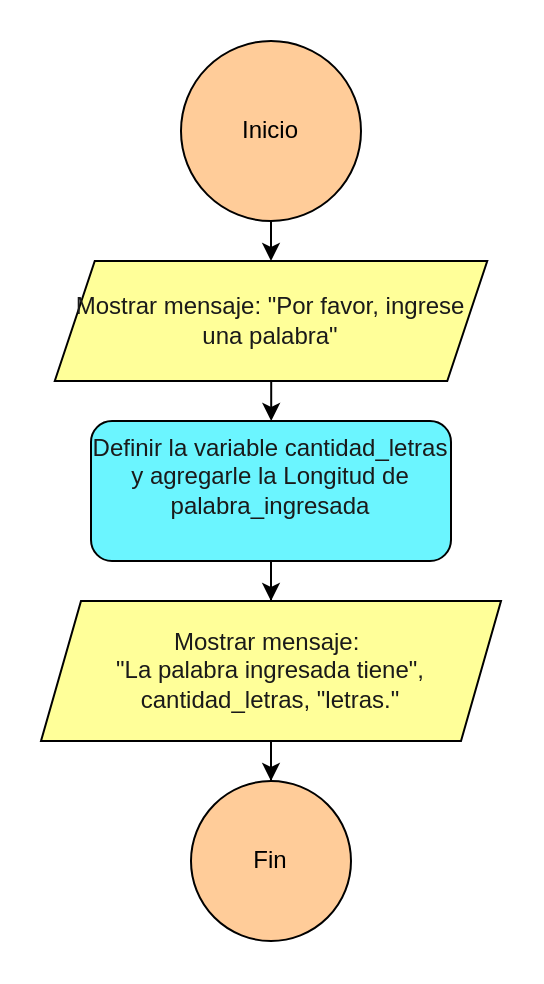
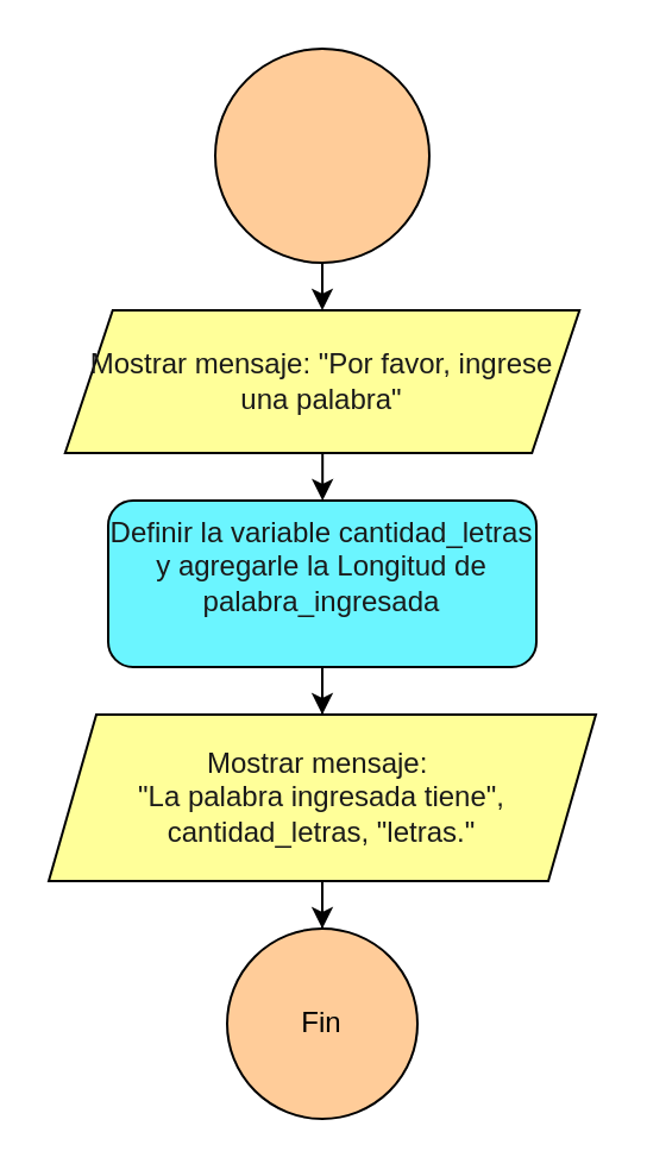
  <mxCell id="0" />
  <mxCell id="1" parent="0" />
  <mxCell id="2" value="" style="edgeStyle=orthogonalEdgeStyle;rounded=0;orthogonalLoop=1;jettySize=auto;html=1;" edge="1" parent="1" source="3" target="6"><mxGeometry relative="1" as="geometry" /></mxCell>
  <mxCell id="3" value="" style="ellipse;whiteSpace=wrap;html=1;fillColor=#FFCC99;" vertex="1" parent="1"><mxGeometry x="90" y="20" width="90" height="90" as="geometry" /></mxCell>
- <mxCell id="4" value="Inicio" style="text;strokeColor=none;align=center;fillColor=none;html=1;verticalAlign=middle;whiteSpace=wrap;rounded=0;" vertex="1" parent="1"><mxGeometry x="105" y="50" width="60" height="30" as="geometry" /></mxCell>
  <mxCell id="5" value="" style="edgeStyle=orthogonalEdgeStyle;rounded=0;orthogonalLoop=1;jettySize=auto;html=1;" edge="1" parent="1" source="6" target="8"><mxGeometry relative="1" as="geometry" /></mxCell>
  <mxCell id="6" value="&lt;br&gt;&lt;span style=&quot;color: rgb(26, 26, 26);&quot;&gt;Mostrar mensaje: &quot;Por favor, ingrese una palabra&quot;&lt;/span&gt;&lt;div&gt;&lt;br/&gt;&lt;/div&gt;" style="shape=parallelogram;perimeter=parallelogramPerimeter;whiteSpace=wrap;html=1;fixedSize=1;align=center;fillColor=#FFFF99;" vertex="1" parent="1"><mxGeometry x="26.88" y="130" width="216.25" height="60" as="geometry" /></mxCell>
  <mxCell id="7" value="" style="edgeStyle=orthogonalEdgeStyle;rounded=0;orthogonalLoop=1;jettySize=auto;html=1;entryX=0.5;entryY=0;entryDx=0;entryDy=0;" edge="1" parent="1" source="8" target="10"><mxGeometry relative="1" as="geometry"><mxPoint x="130" y="400" as="targetPoint" /></mxGeometry></mxCell>
  <mxCell id="8" value="&#10;&lt;span style=&quot;color: rgb(26, 26, 26);&quot;&gt;Definir la variable cantidad_letras y agregarle la Longitud de palabra_ingresada&lt;/span&gt;&#10;&#10;" style="rounded=1;whiteSpace=wrap;html=1;fillColor=#6BF5FF;" vertex="1" parent="1"><mxGeometry x="45" y="210" width="180" height="70" as="geometry" /></mxCell>
  <mxCell id="9" value="" style="edgeStyle=orthogonalEdgeStyle;rounded=0;orthogonalLoop=1;jettySize=auto;html=1;" edge="1" parent="1" source="10" target="11"><mxGeometry relative="1" as="geometry" /></mxCell>
  <mxCell id="10" value="&lt;br&gt;&lt;span style=&quot;color: rgb(26, 26, 26);&quot;&gt;Mostrar mensaje:&amp;nbsp;&lt;/span&gt;&lt;div&gt;&lt;span style=&quot;color: rgb(26, 26, 26);&quot;&gt;&quot;La palabra ingresada tiene&quot;, cantidad_letras, &quot;letras.&quot;&lt;/span&gt;&lt;br&gt;&lt;br&gt;&lt;/div&gt;" style="shape=parallelogram;perimeter=parallelogramPerimeter;whiteSpace=wrap;html=1;fixedSize=1;align=center;fillColor=#FFFF99;" vertex="1" parent="1"><mxGeometry x="20" y="300" width="230" height="70" as="geometry" /></mxCell>
  <mxCell id="11" value="Fin" style="ellipse;whiteSpace=wrap;html=1;fillColor=#FFCC99;" vertex="1" parent="1"><mxGeometry x="95" y="390" width="80" height="80" as="geometry" /></mxCell>
